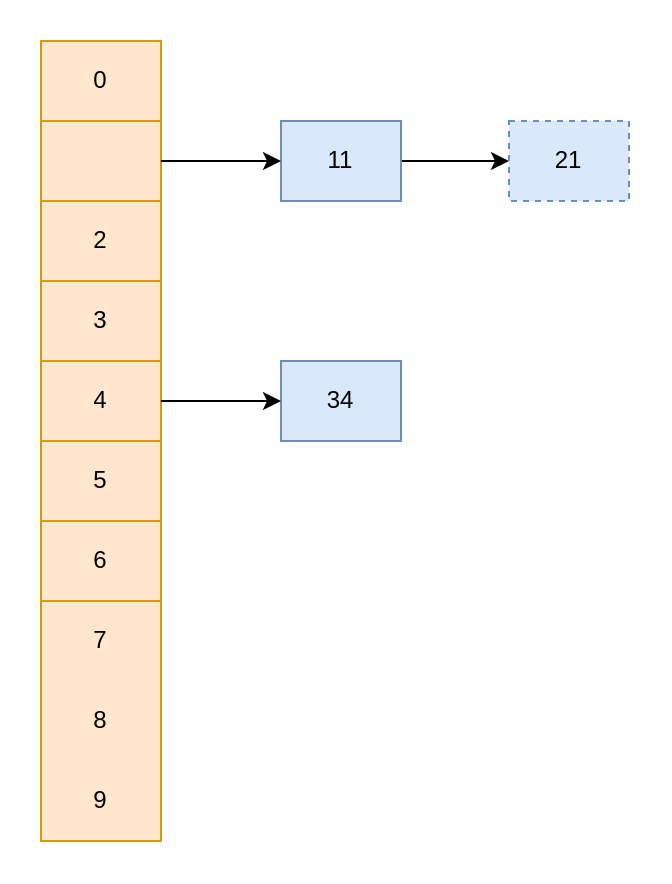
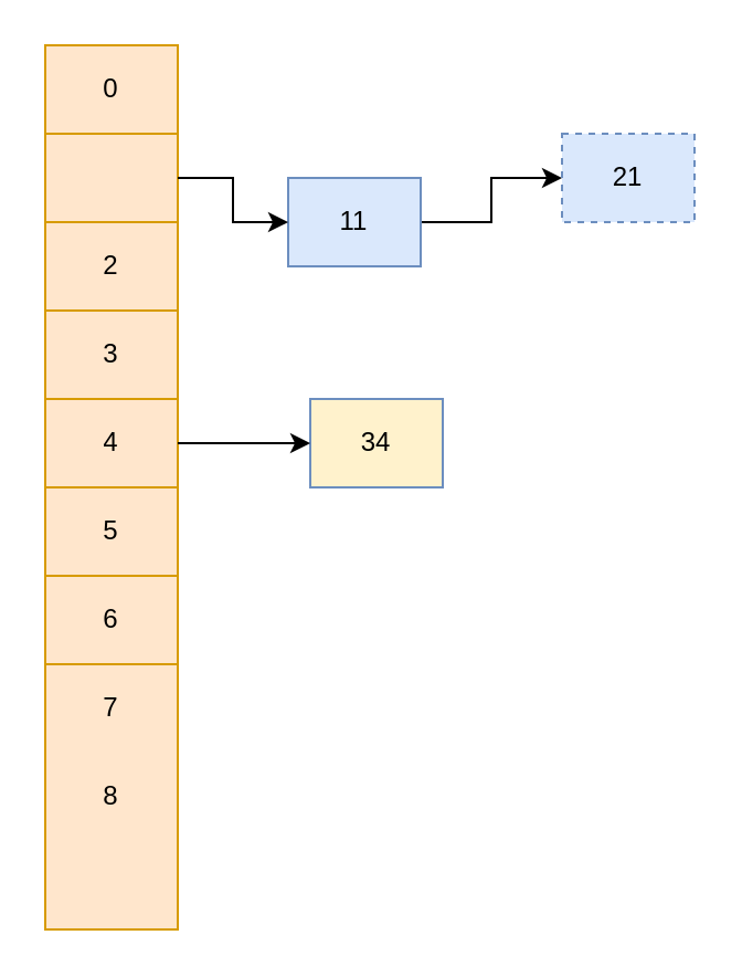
  <mxCell id="0" />
  <mxCell id="1" parent="0" />
  <mxCell id="2" value="" style="shape=table;html=1;whiteSpace=wrap;startSize=0;container=1;collapsible=0;childLayout=tableLayout;fillColor=#ffe6cc;strokeColor=#d79b00;" vertex="1" parent="1"><mxGeometry x="20" y="20" width="60" height="400" as="geometry" /></mxCell>
  <mxCell id="3" style="shape=partialRectangle;html=1;whiteSpace=wrap;collapsible=0;dropTarget=0;pointerEvents=0;fillColor=none;top=0;left=0;bottom=0;right=0;points=[[0,0.5],[1,0.5]];portConstraint=eastwest;" vertex="1" parent="2"><mxGeometry width="60" height="40" as="geometry" /></mxCell>
  <mxCell id="4" value="0" style="shape=partialRectangle;html=1;whiteSpace=wrap;connectable=0;fillColor=none;top=0;left=0;bottom=0;right=0;overflow=hidden;" vertex="1" parent="3"><mxGeometry width="60" height="40" as="geometry" /></mxCell>
  <mxCell id="5" style="shape=partialRectangle;html=1;whiteSpace=wrap;collapsible=0;dropTarget=0;pointerEvents=0;fillColor=none;top=0;left=0;bottom=0;right=0;points=[[0,0.5],[1,0.5]];portConstraint=eastwest;" vertex="1" parent="2"><mxGeometry y="40" width="60" height="40" as="geometry" /></mxCell>
  <mxCell id="6" style="shape=partialRectangle;html=1;whiteSpace=wrap;collapsible=0;dropTarget=0;pointerEvents=0;fillColor=none;top=0;left=0;bottom=0;right=0;points=[[0,0.5],[1,0.5]];portConstraint=eastwest;" vertex="1" parent="2"><mxGeometry y="80" width="60" height="40" as="geometry" /></mxCell>
  <mxCell id="7" value="2" style="shape=partialRectangle;html=1;whiteSpace=wrap;connectable=0;fillColor=none;top=0;left=0;bottom=0;right=0;overflow=hidden;" vertex="1" parent="6"><mxGeometry width="60" height="40" as="geometry" /></mxCell>
  <mxCell id="8" style="shape=partialRectangle;html=1;whiteSpace=wrap;collapsible=0;dropTarget=0;pointerEvents=0;fillColor=none;top=0;left=0;bottom=0;right=0;points=[[0,0.5],[1,0.5]];portConstraint=eastwest;" vertex="1" parent="2"><mxGeometry y="120" width="60" height="40" as="geometry" /></mxCell>
  <mxCell id="9" value="3" style="shape=partialRectangle;html=1;whiteSpace=wrap;connectable=0;fillColor=none;top=0;left=0;bottom=0;right=0;overflow=hidden;" vertex="1" parent="8"><mxGeometry width="60" height="40" as="geometry" /></mxCell>
  <mxCell id="10" style="shape=partialRectangle;html=1;whiteSpace=wrap;collapsible=0;dropTarget=0;pointerEvents=0;fillColor=none;top=0;left=0;bottom=0;right=0;points=[[0,0.5],[1,0.5]];portConstraint=eastwest;" vertex="1" parent="2"><mxGeometry y="160" width="60" height="40" as="geometry" /></mxCell>
  <mxCell id="11" value="4" style="shape=partialRectangle;html=1;whiteSpace=wrap;connectable=0;fillColor=none;top=0;left=0;bottom=0;right=0;overflow=hidden;" vertex="1" parent="10"><mxGeometry width="60" height="40" as="geometry" /></mxCell>
  <mxCell id="12" style="shape=partialRectangle;html=1;whiteSpace=wrap;collapsible=0;dropTarget=0;pointerEvents=0;fillColor=none;top=0;left=0;bottom=0;right=0;points=[[0,0.5],[1,0.5]];portConstraint=eastwest;" vertex="1" parent="2"><mxGeometry y="200" width="60" height="40" as="geometry" /></mxCell>
  <mxCell id="13" value="5" style="shape=partialRectangle;html=1;whiteSpace=wrap;connectable=0;fillColor=none;top=0;left=0;bottom=0;right=0;overflow=hidden;" vertex="1" parent="12"><mxGeometry width="60" height="40" as="geometry" /></mxCell>
  <mxCell id="14" style="shape=partialRectangle;html=1;whiteSpace=wrap;collapsible=0;dropTarget=0;pointerEvents=0;fillColor=none;top=0;left=0;bottom=0;right=0;points=[[0,0.5],[1,0.5]];portConstraint=eastwest;" vertex="1" parent="2"><mxGeometry y="240" width="60" height="40" as="geometry" /></mxCell>
  <mxCell id="15" value="6" style="shape=partialRectangle;html=1;whiteSpace=wrap;connectable=0;fillColor=none;top=0;left=0;bottom=0;right=0;overflow=hidden;" vertex="1" parent="14"><mxGeometry width="60" height="40" as="geometry" /></mxCell>
  <mxCell id="16" style="shape=partialRectangle;html=1;whiteSpace=wrap;collapsible=0;dropTarget=0;pointerEvents=0;fillColor=none;top=0;left=0;bottom=0;right=0;points=[[0,0.5],[1,0.5]];portConstraint=eastwest;" vertex="1" parent="2"><mxGeometry y="280" width="60" height="40" as="geometry" /></mxCell>
  <mxCell id="17" value="7" style="shape=partialRectangle;html=1;whiteSpace=wrap;connectable=0;fillColor=none;top=0;left=0;bottom=0;right=0;overflow=hidden;" vertex="1" parent="16"><mxGeometry width="60" height="40" as="geometry" /></mxCell>
  <mxCell id="18" style="shape=partialRectangle;html=1;whiteSpace=wrap;collapsible=0;dropTarget=0;pointerEvents=0;fillColor=none;top=0;left=0;bottom=0;right=0;points=[[0,0.5],[1,0.5]];portConstraint=eastwest;" vertex="1" parent="2"><mxGeometry y="320" width="60" height="40" as="geometry" /></mxCell>
  <mxCell id="19" value="8" style="shape=partialRectangle;html=1;whiteSpace=wrap;connectable=0;fillColor=none;top=0;left=0;bottom=0;right=0;overflow=hidden;" vertex="1" parent="18"><mxGeometry width="60" height="40" as="geometry" /></mxCell>
  <mxCell id="20" style="shape=partialRectangle;html=1;whiteSpace=wrap;collapsible=0;dropTarget=0;pointerEvents=0;fillColor=none;top=0;left=0;bottom=0;right=0;points=[[0,0.5],[1,0.5]];portConstraint=eastwest;" vertex="1" parent="2"><mxGeometry y="360" width="60" height="40" as="geometry" /></mxCell>
- <mxCell id="21" value="9" style="shape=partialRectangle;html=1;whiteSpace=wrap;connectable=0;fillColor=none;top=0;left=0;bottom=0;right=0;overflow=hidden;" vertex="1" parent="20"><mxGeometry width="60" height="40" as="geometry" /></mxCell>
  <mxCell id="22" style="edgeStyle=orthogonalEdgeStyle;rounded=0;orthogonalLoop=1;jettySize=auto;html=1;exitX=1;exitY=0.5;exitDx=0;exitDy=0;entryX=0;entryY=0.5;entryDx=0;entryDy=0;" edge="1" parent="1" source="23" target="24"><mxGeometry relative="1" as="geometry" /></mxCell>
- <mxCell id="23" value="11" style="rounded=0;whiteSpace=wrap;html=1;fillColor=#dae8fc;strokeColor=#6c8ebf;" vertex="1" parent="1"><mxGeometry x="140" y="60" width="60" height="40" as="geometry" /></mxCell>
+ <mxCell id="23" value="11" style="rounded=0;whiteSpace=wrap;html=1;fillColor=#dae8fc;strokeColor=#6c8ebf;" vertex="1" parent="1"><mxGeometry x="130" y="80" width="60" height="40" as="geometry" /></mxCell>
  <mxCell id="24" value="21" style="rounded=0;whiteSpace=wrap;html=1;fillColor=#dae8fc;strokeColor=#6c8ebf;dashed=1;" vertex="1" parent="1"><mxGeometry x="254" y="60" width="60" height="40" as="geometry" /></mxCell>
- <mxCell id="25" value="34" style="rounded=0;whiteSpace=wrap;html=1;fillColor=#dae8fc;strokeColor=#6c8ebf;" vertex="1" parent="1"><mxGeometry x="140" y="180" width="60" height="40" as="geometry" /></mxCell>
+ <mxCell id="25" value="34" style="rounded=0;whiteSpace=wrap;html=1;fillColor=#fff2cc;strokeColor=#6c8ebf;" vertex="1" parent="1"><mxGeometry x="140" y="180" width="60" height="40" as="geometry" /></mxCell>
  <mxCell id="26" style="edgeStyle=orthogonalEdgeStyle;rounded=0;orthogonalLoop=1;jettySize=auto;html=1;exitX=1;exitY=0.5;exitDx=0;exitDy=0;entryX=0;entryY=0.5;entryDx=0;entryDy=0;" edge="1" parent="1" source="5" target="23"><mxGeometry relative="1" as="geometry" /></mxCell>
  <mxCell id="27" style="edgeStyle=orthogonalEdgeStyle;rounded=0;orthogonalLoop=1;jettySize=auto;html=1;exitX=1;exitY=0.5;exitDx=0;exitDy=0;entryX=0;entryY=0.5;entryDx=0;entryDy=0;" edge="1" parent="1" source="10" target="25"><mxGeometry relative="1" as="geometry" /></mxCell>
